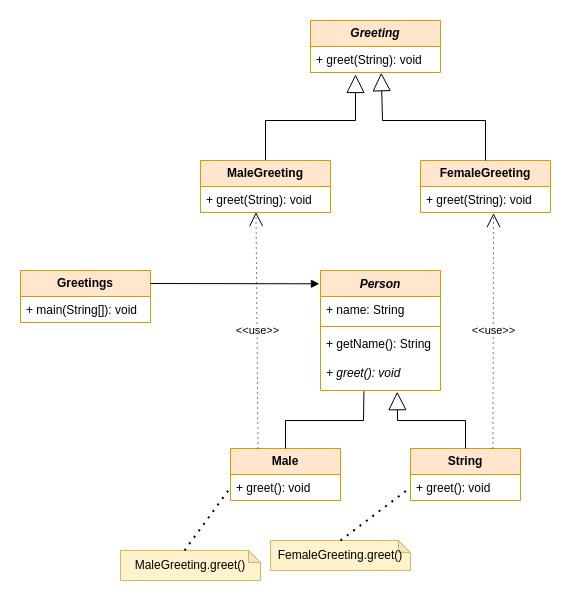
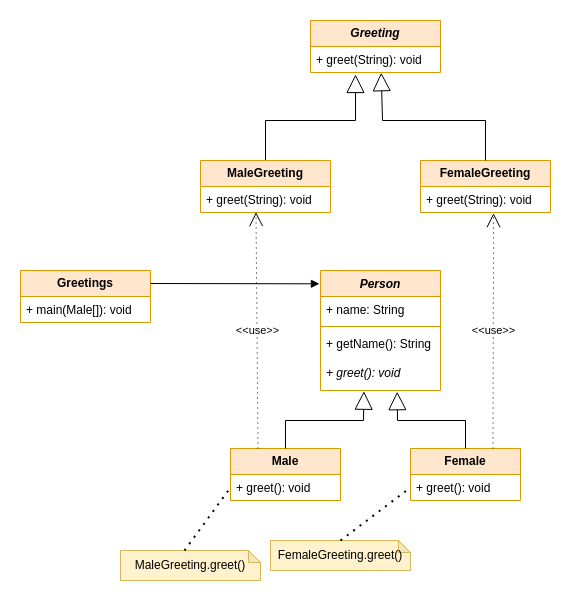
  <mxCell id="0" />
  <mxCell id="1" parent="0" />
  <mxCell id="2" value="&lt;b&gt;FemaleGreeting&lt;/b&gt;" style="swimlane;fontStyle=0;childLayout=stackLayout;horizontal=1;startSize=26;fillColor=#ffe6cc;horizontalStack=0;resizeParent=1;resizeParentMax=0;resizeLast=0;collapsible=1;marginBottom=0;whiteSpace=wrap;html=1;strokeColor=#d79b00;" vertex="1" parent="1"><mxGeometry x="420" y="160" width="130" height="52" as="geometry" /></mxCell>
  <mxCell id="3" value="+ greet(String): void" style="text;strokeColor=none;fillColor=none;align=left;verticalAlign=top;spacingLeft=4;spacingRight=4;overflow=hidden;rotatable=0;points=[[0,0.5],[1,0.5]];portConstraint=eastwest;whiteSpace=wrap;html=1;" vertex="1" parent="2"><mxGeometry y="26" width="130" height="26" as="geometry" /></mxCell>
  <mxCell id="4" value="" style="endArrow=block;endSize=16;endFill=0;html=1;rounded=0;exitX=0.5;exitY=0;exitDx=0;exitDy=0;" edge="1" parent="1" source="10"><mxGeometry width="160" relative="1" as="geometry"><mxPoint x="255" y="160" as="sourcePoint" /><mxPoint x="355" y="74" as="targetPoint" /><Array as="points"><mxPoint x="265" y="120" /><mxPoint x="355" y="120" /></Array></mxGeometry></mxCell>
  <mxCell id="5" value="" style="endArrow=block;endSize=16;endFill=0;html=1;rounded=0;exitX=0.5;exitY=0;exitDx=0;exitDy=0;entryX=0.544;entryY=1.008;entryDx=0;entryDy=0;entryPerimeter=0;" edge="1" parent="1" source="2" target="13"><mxGeometry width="160" relative="1" as="geometry"><mxPoint x="350" y="180" as="sourcePoint" /><mxPoint x="382.415" y="82" as="targetPoint" /><Array as="points"><mxPoint x="485" y="120" /><mxPoint x="382" y="120" /></Array></mxGeometry></mxCell>
  <mxCell id="6" value="&lt;i style=&quot;&quot;&gt;Person&lt;/i&gt;" style="swimlane;fontStyle=1;align=center;verticalAlign=top;childLayout=stackLayout;horizontal=1;startSize=26;horizontalStack=0;resizeParent=1;resizeParentMax=0;resizeLast=0;collapsible=1;marginBottom=0;whiteSpace=wrap;html=1;fillColor=#ffe6cc;strokeColor=#d79b00;" vertex="1" parent="1"><mxGeometry x="320" y="270" width="120" height="120" as="geometry" /></mxCell>
  <mxCell id="7" value="+ name: String" style="text;strokeColor=none;fillColor=none;align=left;verticalAlign=top;spacingLeft=4;spacingRight=4;overflow=hidden;rotatable=0;points=[[0,0.5],[1,0.5]];portConstraint=eastwest;whiteSpace=wrap;html=1;" vertex="1" parent="6"><mxGeometry y="26" width="120" height="26" as="geometry" /></mxCell>
  <mxCell id="8" value="" style="line;strokeWidth=1;fillColor=none;align=left;verticalAlign=middle;spacingTop=-1;spacingLeft=3;spacingRight=3;rotatable=0;labelPosition=right;points=[];portConstraint=eastwest;strokeColor=inherit;" vertex="1" parent="6"><mxGeometry y="52" width="120" height="8" as="geometry" /></mxCell>
  <mxCell id="9" value="+ getName(): String&lt;div&gt;&lt;br&gt;&lt;/div&gt;&lt;div&gt;&lt;i&gt;+ greet(): void&lt;/i&gt;&lt;/div&gt;" style="text;strokeColor=none;fillColor=none;align=left;verticalAlign=top;spacingLeft=4;spacingRight=4;overflow=hidden;rotatable=0;points=[[0,0.5],[1,0.5]];portConstraint=eastwest;whiteSpace=wrap;html=1;" vertex="1" parent="6"><mxGeometry y="60" width="120" height="60" as="geometry" /></mxCell>
  <mxCell id="10" value="&lt;b&gt;MaleGreeting&lt;/b&gt;" style="swimlane;fontStyle=0;childLayout=stackLayout;horizontal=1;startSize=26;fillColor=#ffe6cc;horizontalStack=0;resizeParent=1;resizeParentMax=0;resizeLast=0;collapsible=1;marginBottom=0;whiteSpace=wrap;html=1;strokeColor=#d79b00;" vertex="1" parent="1"><mxGeometry x="200" y="160" width="130" height="52" as="geometry" /></mxCell>
  <mxCell id="11" value="+ greet(String): void" style="text;strokeColor=none;fillColor=none;align=left;verticalAlign=top;spacingLeft=4;spacingRight=4;overflow=hidden;rotatable=0;points=[[0,0.5],[1,0.5]];portConstraint=eastwest;whiteSpace=wrap;html=1;" vertex="1" parent="10"><mxGeometry y="26" width="130" height="26" as="geometry" /></mxCell>
  <mxCell id="12" value="&lt;b&gt;&lt;i&gt;Greeting&lt;/i&gt;&lt;/b&gt;" style="swimlane;fontStyle=0;childLayout=stackLayout;horizontal=1;startSize=26;fillColor=#ffe6cc;horizontalStack=0;resizeParent=1;resizeParentMax=0;resizeLast=0;collapsible=1;marginBottom=0;whiteSpace=wrap;html=1;strokeColor=#d79b00;" vertex="1" parent="1"><mxGeometry x="310" y="20" width="130" height="52" as="geometry" /></mxCell>
  <mxCell id="13" value="+ greet(String): void" style="text;strokeColor=none;fillColor=none;align=left;verticalAlign=top;spacingLeft=4;spacingRight=4;overflow=hidden;rotatable=0;points=[[0,0.5],[1,0.5]];portConstraint=eastwest;whiteSpace=wrap;html=1;" vertex="1" parent="12"><mxGeometry y="26" width="130" height="26" as="geometry" /></mxCell>
  <mxCell id="14" value="&lt;b&gt;Male&lt;/b&gt;" style="swimlane;fontStyle=0;childLayout=stackLayout;horizontal=1;startSize=26;fillColor=#ffe6cc;horizontalStack=0;resizeParent=1;resizeParentMax=0;resizeLast=0;collapsible=1;marginBottom=0;whiteSpace=wrap;html=1;strokeColor=#d79b00;" vertex="1" parent="1"><mxGeometry x="230" y="448" width="110" height="52" as="geometry" /></mxCell>
  <mxCell id="15" value="+ greet(): void" style="text;strokeColor=none;fillColor=none;align=left;verticalAlign=top;spacingLeft=4;spacingRight=4;overflow=hidden;rotatable=0;points=[[0,0.5],[1,0.5]];portConstraint=eastwest;whiteSpace=wrap;html=1;" vertex="1" parent="14"><mxGeometry y="26" width="110" height="26" as="geometry" /></mxCell>
- <mxCell id="16" value="&lt;b&gt;String&lt;/b&gt;" style="swimlane;fontStyle=0;childLayout=stackLayout;horizontal=1;startSize=26;fillColor=#ffe6cc;horizontalStack=0;resizeParent=1;resizeParentMax=0;resizeLast=0;collapsible=1;marginBottom=0;whiteSpace=wrap;html=1;strokeColor=#d79b00;" vertex="1" parent="1"><mxGeometry x="410" y="448" width="110" height="52" as="geometry" /></mxCell>
+ <mxCell id="16" value="&lt;b&gt;Female&lt;/b&gt;" style="swimlane;fontStyle=0;childLayout=stackLayout;horizontal=1;startSize=26;fillColor=#ffe6cc;horizontalStack=0;resizeParent=1;resizeParentMax=0;resizeLast=0;collapsible=1;marginBottom=0;whiteSpace=wrap;html=1;strokeColor=#d79b00;" vertex="1" parent="1"><mxGeometry x="410" y="448" width="110" height="52" as="geometry" /></mxCell>
  <mxCell id="17" value="+ greet(): void" style="text;strokeColor=none;fillColor=none;align=left;verticalAlign=top;spacingLeft=4;spacingRight=4;overflow=hidden;rotatable=0;points=[[0,0.5],[1,0.5]];portConstraint=eastwest;whiteSpace=wrap;html=1;" vertex="1" parent="16"><mxGeometry y="26" width="110" height="26" as="geometry" /></mxCell>
  <mxCell id="18" value="MaleGreeting.greet()" style="shape=note;whiteSpace=wrap;html=1;backgroundOutline=1;darkOpacity=0.05;size=12;fillColor=#fff2cc;strokeColor=#d6b656;" vertex="1" parent="1"><mxGeometry x="120" y="550" width="140" height="30" as="geometry" /></mxCell>
  <mxCell id="19" value="" style="endArrow=none;dashed=1;html=1;dashPattern=1 3;strokeWidth=2;rounded=0;exitX=0;exitY=0;exitDx=64;exitDy=0;exitPerimeter=0;entryX=0;entryY=0.5;entryDx=0;entryDy=0;" edge="1" parent="1" source="18" target="15"><mxGeometry width="50" height="50" relative="1" as="geometry"><mxPoint x="290" y="630" as="sourcePoint" /><mxPoint x="340" y="580" as="targetPoint" /></mxGeometry></mxCell>
  <mxCell id="20" value="FemaleGreeting.greet()" style="shape=note;whiteSpace=wrap;html=1;backgroundOutline=1;darkOpacity=0.05;size=12;fillColor=#fff2cc;strokeColor=#d6b656;" vertex="1" parent="1"><mxGeometry x="270" y="540" width="140" height="30" as="geometry" /></mxCell>
  <mxCell id="21" value="" style="endArrow=block;endSize=16;endFill=0;html=1;rounded=0;entryX=0.639;entryY=1.02;entryDx=0;entryDy=0;entryPerimeter=0;exitX=0.5;exitY=0;exitDx=0;exitDy=0;" edge="1" parent="1" source="16" target="9"><mxGeometry width="160" relative="1" as="geometry"><mxPoint x="500" y="420" as="sourcePoint" /><mxPoint x="360" y="360" as="targetPoint" /><Array as="points"><mxPoint x="465" y="420" /><mxPoint x="397" y="420" /></Array></mxGeometry></mxCell>
- <mxCell id="22" value="" style="endArrow=none;endSize=16;endFill=0;html=1;rounded=0;entryX=0.362;entryY=1.012;entryDx=0;entryDy=0;entryPerimeter=0;exitX=0.5;exitY=0;exitDx=0;exitDy=0;" edge="1" parent="1" source="14" target="9"><mxGeometry width="160" relative="1" as="geometry"><mxPoint x="475" y="458" as="sourcePoint" /><mxPoint x="407" y="401" as="targetPoint" /><Array as="points"><mxPoint x="285" y="420" /><mxPoint x="363" y="420" /></Array></mxGeometry></mxCell>
+ <mxCell id="22" value="" style="endArrow=block;endSize=16;endFill=0;html=1;rounded=0;entryX=0.362;entryY=1.012;entryDx=0;entryDy=0;entryPerimeter=0;exitX=0.5;exitY=0;exitDx=0;exitDy=0;" edge="1" parent="1" source="14" target="9"><mxGeometry width="160" relative="1" as="geometry"><mxPoint x="475" y="458" as="sourcePoint" /><mxPoint x="407" y="401" as="targetPoint" /><Array as="points"><mxPoint x="285" y="420" /><mxPoint x="363" y="420" /></Array></mxGeometry></mxCell>
  <mxCell id="23" value="" style="endArrow=none;dashed=1;html=1;dashPattern=1 3;strokeWidth=2;rounded=0;exitX=0.5;exitY=0;exitDx=0;exitDy=0;exitPerimeter=0;entryX=0;entryY=0.5;entryDx=0;entryDy=0;" edge="1" parent="1" source="20" target="17"><mxGeometry width="50" height="50" relative="1" as="geometry"><mxPoint x="203" y="550" as="sourcePoint" /><mxPoint x="240" y="497" as="targetPoint" /></mxGeometry></mxCell>
  <mxCell id="24" value="&amp;lt;&amp;lt;use&amp;gt;&amp;gt;" style="endArrow=open;endSize=12;dashed=1;html=1;rounded=0;exitX=0.25;exitY=0;exitDx=0;exitDy=0;entryX=0.427;entryY=0.985;entryDx=0;entryDy=0;entryPerimeter=0;dashPattern=1 4;" edge="1" parent="1" source="14" target="11"><mxGeometry width="160" relative="1" as="geometry"><mxPoint x="310" y="300" as="sourcePoint" /><mxPoint x="250" y="220" as="targetPoint" /></mxGeometry></mxCell>
  <mxCell id="25" value="&amp;lt;&amp;lt;use&amp;gt;&amp;gt;" style="endArrow=open;endSize=12;dashed=1;html=1;rounded=0;exitX=0.75;exitY=0;exitDx=0;exitDy=0;dashPattern=1 4;entryX=0.562;entryY=1.024;entryDx=0;entryDy=0;entryPerimeter=0;" edge="1" parent="1" source="16" target="3"><mxGeometry width="160" relative="1" as="geometry"><mxPoint x="502" y="448" as="sourcePoint" /><mxPoint x="491" y="213" as="targetPoint" /></mxGeometry></mxCell>
  <mxCell id="26" value="&lt;b&gt;Greetings&lt;/b&gt;" style="swimlane;fontStyle=0;childLayout=stackLayout;horizontal=1;startSize=26;fillColor=#ffe6cc;horizontalStack=0;resizeParent=1;resizeParentMax=0;resizeLast=0;collapsible=1;marginBottom=0;whiteSpace=wrap;html=1;strokeColor=#d79b00;" vertex="1" parent="1"><mxGeometry x="20" y="270" width="130" height="52" as="geometry" /></mxCell>
- <mxCell id="27" value="+ main(String[]): void" style="text;strokeColor=none;fillColor=none;align=left;verticalAlign=top;spacingLeft=4;spacingRight=4;overflow=hidden;rotatable=0;points=[[0,0.5],[1,0.5]];portConstraint=eastwest;whiteSpace=wrap;html=1;" vertex="1" parent="26"><mxGeometry y="26" width="130" height="26" as="geometry" /></mxCell>
+ <mxCell id="27" value="+ main(Male[]): void" style="text;strokeColor=none;fillColor=none;align=left;verticalAlign=top;spacingLeft=4;spacingRight=4;overflow=hidden;rotatable=0;points=[[0,0.5],[1,0.5]];portConstraint=eastwest;whiteSpace=wrap;html=1;" vertex="1" parent="26"><mxGeometry y="26" width="130" height="26" as="geometry" /></mxCell>
  <mxCell id="28" value="" style="html=1;verticalAlign=bottom;endArrow=block;curved=0;rounded=0;exitX=1;exitY=0.25;exitDx=0;exitDy=0;entryX=-0.009;entryY=0.111;entryDx=0;entryDy=0;entryPerimeter=0;" edge="1" parent="1" source="26" target="6"><mxGeometry width="80" relative="1" as="geometry"><mxPoint x="190" y="280" as="sourcePoint" /><mxPoint x="270" y="280" as="targetPoint" /></mxGeometry></mxCell>
